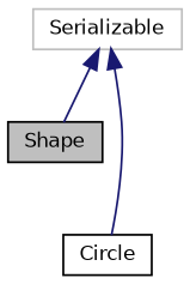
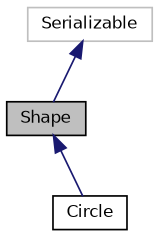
  digraph {
    node [color=black fillcolor=white fontname=Helvetica fontsize=10 shape=record style=filled]
    edge [color=midnightblue dir=back fontname=Helvetica fontsize=10 labelfontname=Helvetica labelfontsize=10 style=solid]
    n1 [fillcolor=grey75 fontcolor=black height=0.2 label=Shape width=0.4]
    n2 [height=0.2 label=Circle width=0.4]
    n3 [color=grey75 height=0.2 label=Serializable width=0.4]
-   n3 -> n2
+   n1 -> n2
    n3 -> n1
  }
